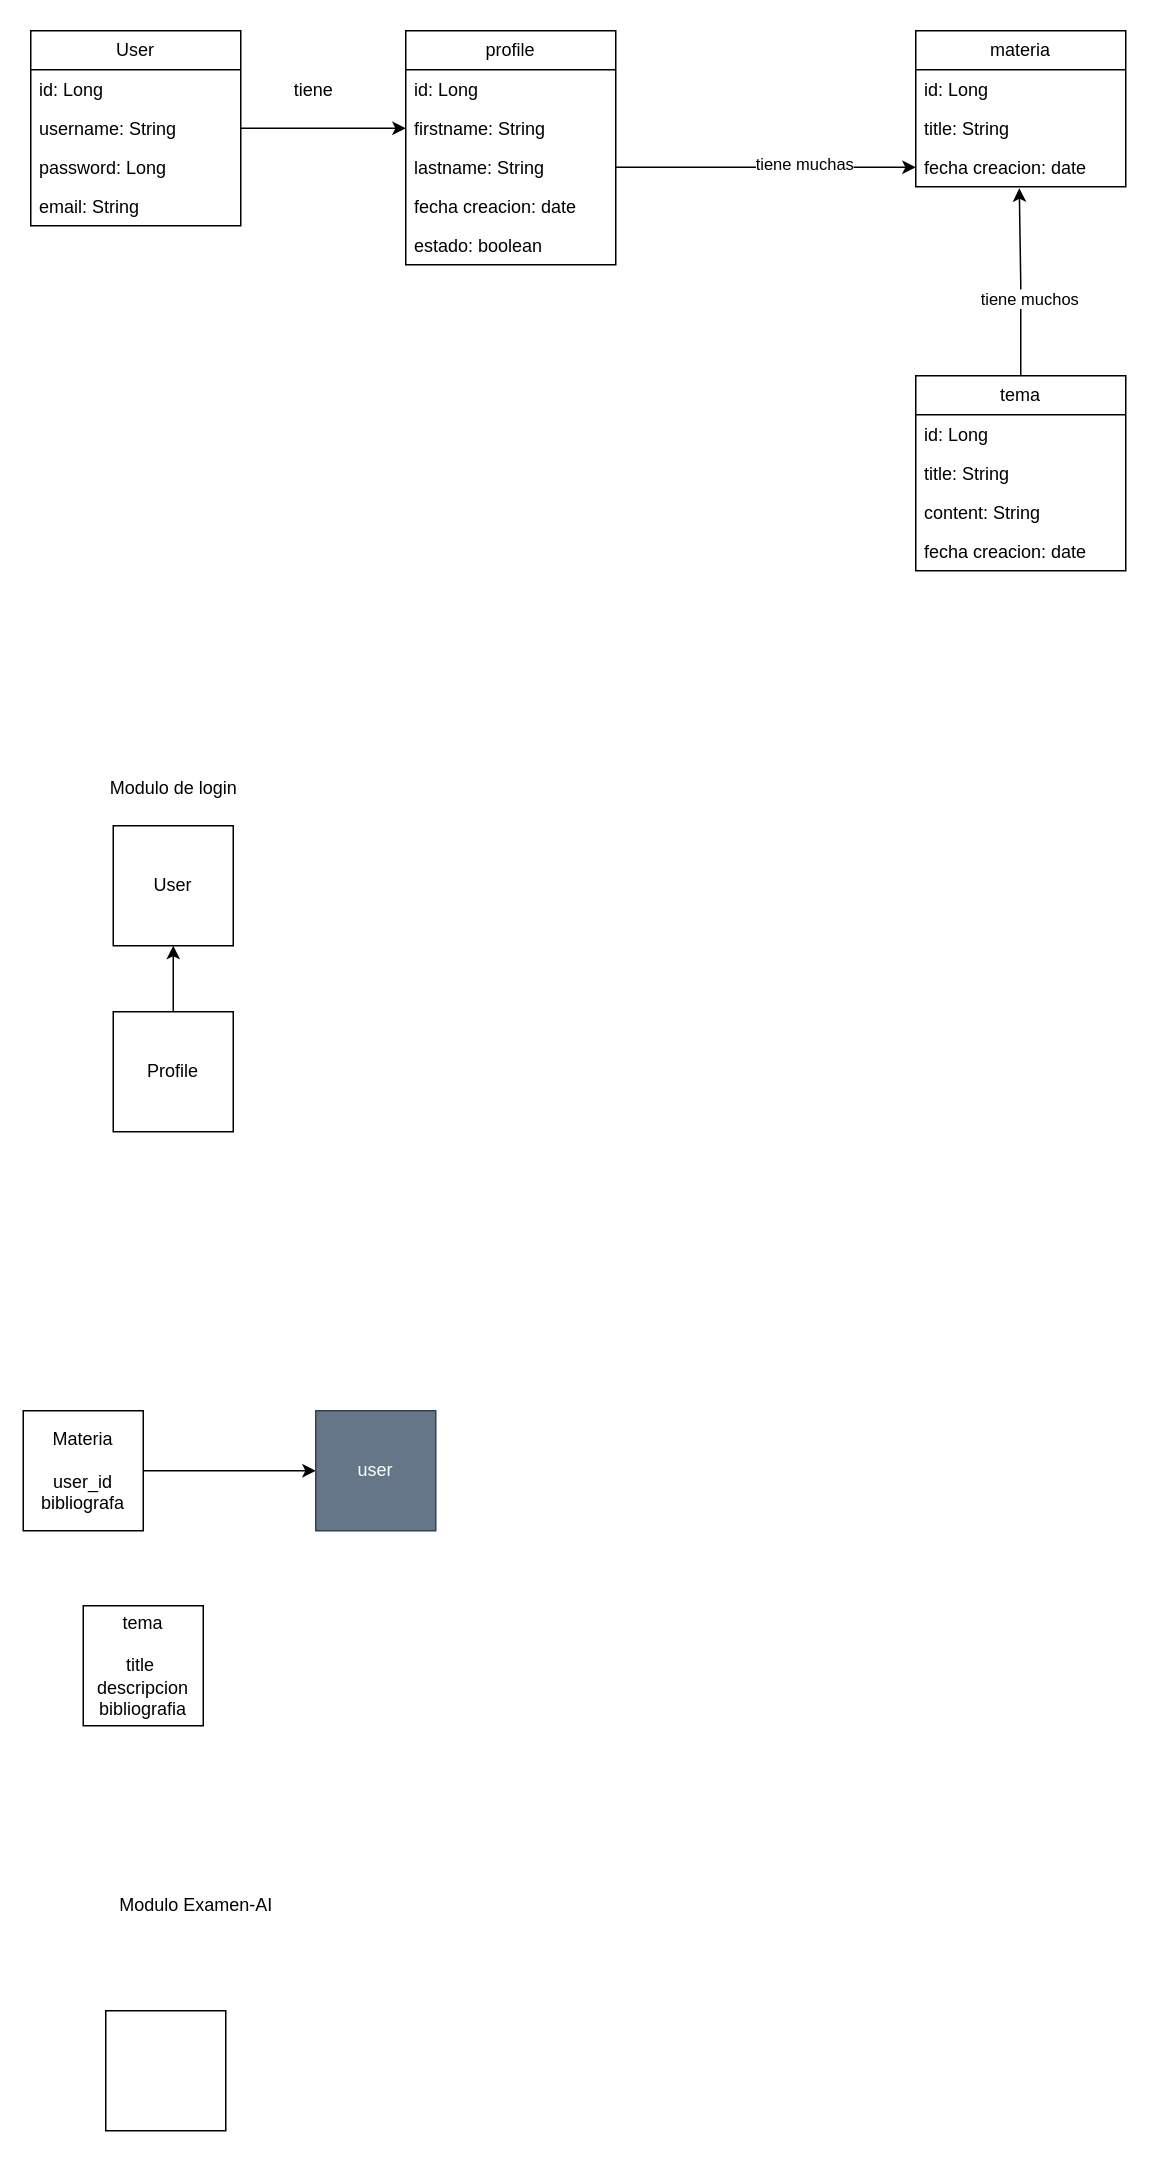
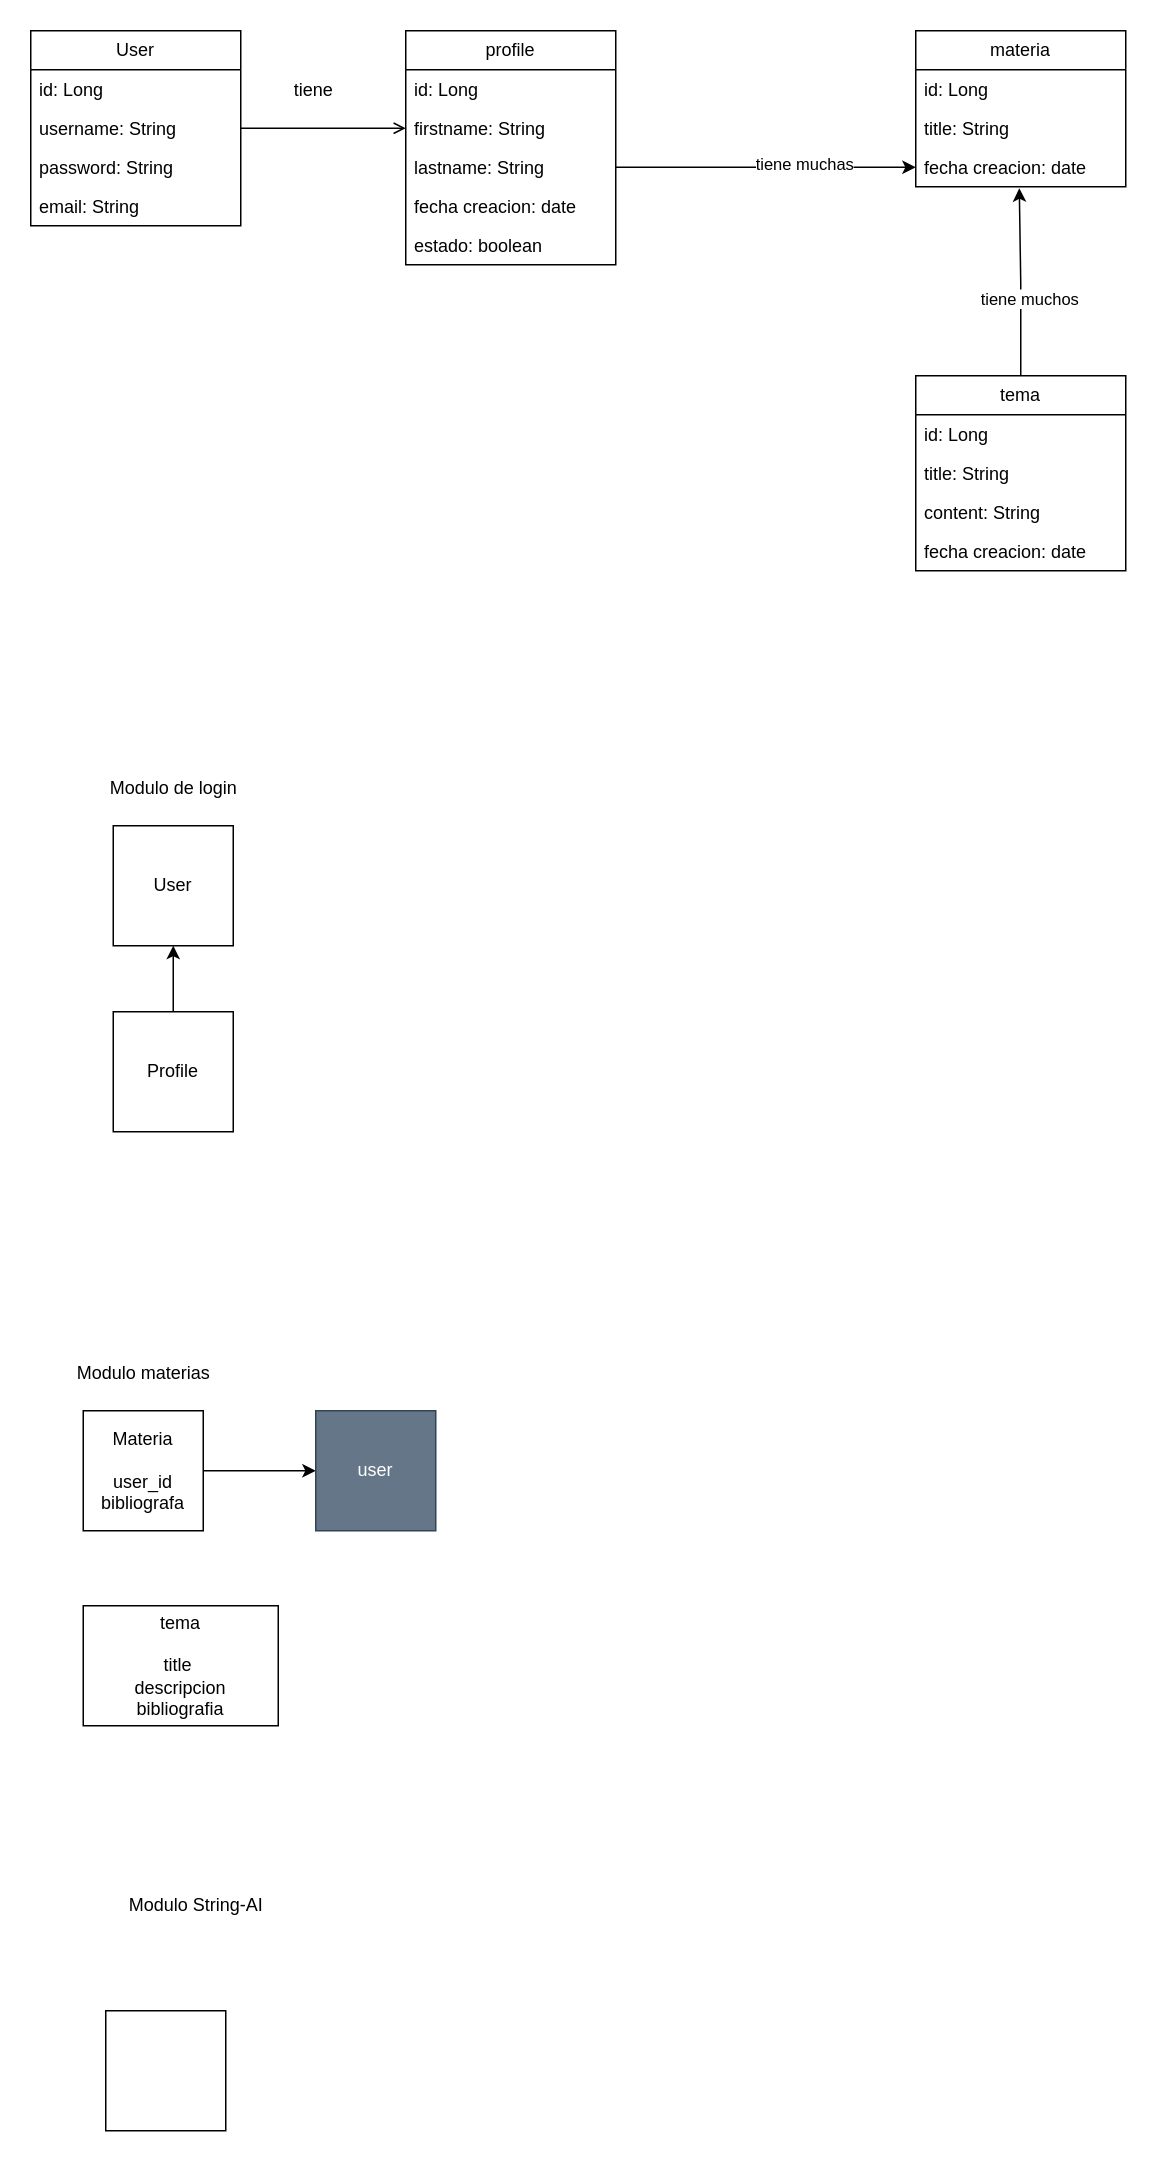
  <mxCell id="0" />
  <mxCell id="1" parent="0" />
  <mxCell id="2" value="User" style="swimlane;fontStyle=0;childLayout=stackLayout;horizontal=1;startSize=26;fillColor=none;horizontalStack=0;resizeParent=1;resizeParentMax=0;resizeLast=0;collapsible=1;marginBottom=0;whiteSpace=wrap;html=1;" parent="1" vertex="1"><mxGeometry y="20" width="140" height="130" as="geometry" x="20" /></mxCell>
  <mxCell id="3" value="id: Long&lt;span style=&quot;white-space: pre;&quot;&gt;&#09;&lt;/span&gt;" style="text;strokeColor=none;fillColor=none;align=left;verticalAlign=top;spacingLeft=4;spacingRight=4;overflow=hidden;rotatable=0;points=[[0,0.5],[1,0.5]];portConstraint=eastwest;whiteSpace=wrap;html=1;" parent="2" vertex="1"><mxGeometry y="26" width="140" height="26" as="geometry" /></mxCell>
  <mxCell id="4" value="username: String" style="text;strokeColor=none;fillColor=none;align=left;verticalAlign=top;spacingLeft=4;spacingRight=4;overflow=hidden;rotatable=0;points=[[0,0.5],[1,0.5]];portConstraint=eastwest;whiteSpace=wrap;html=1;" parent="2" vertex="1"><mxGeometry y="52" width="140" height="26" as="geometry" /></mxCell>
- <mxCell id="5" value="password: Long&lt;div&gt;&lt;br&gt;&lt;/div&gt;" style="text;strokeColor=none;fillColor=none;align=left;verticalAlign=top;spacingLeft=4;spacingRight=4;overflow=hidden;rotatable=0;points=[[0,0.5],[1,0.5]];portConstraint=eastwest;whiteSpace=wrap;html=1;" parent="2" vertex="1"><mxGeometry y="78" width="140" height="26" as="geometry" /></mxCell>
+ <mxCell id="5" value="password: String&lt;div&gt;&lt;br&gt;&lt;/div&gt;" style="text;strokeColor=none;fillColor=none;align=left;verticalAlign=top;spacingLeft=4;spacingRight=4;overflow=hidden;rotatable=0;points=[[0,0.5],[1,0.5]];portConstraint=eastwest;whiteSpace=wrap;html=1;" parent="2" vertex="1"><mxGeometry y="78" width="140" height="26" as="geometry" /></mxCell>
  <mxCell id="6" value="&lt;div&gt;email: String&lt;/div&gt;" style="text;strokeColor=none;fillColor=none;align=left;verticalAlign=top;spacingLeft=4;spacingRight=4;overflow=hidden;rotatable=0;points=[[0,0.5],[1,0.5]];portConstraint=eastwest;whiteSpace=wrap;html=1;" parent="2" vertex="1"><mxGeometry y="104" width="140" height="26" as="geometry" /></mxCell>
  <mxCell id="7" value="profile" style="swimlane;fontStyle=0;childLayout=stackLayout;horizontal=1;startSize=26;fillColor=none;horizontalStack=0;resizeParent=1;resizeParentMax=0;resizeLast=0;collapsible=1;marginBottom=0;whiteSpace=wrap;html=1;" parent="1" vertex="1"><mxGeometry x="270" y="20" width="140" height="156" as="geometry" /></mxCell>
  <mxCell id="8" value="id: Long&lt;span style=&quot;white-space: pre;&quot;&gt;&#09;&lt;/span&gt;" style="text;strokeColor=none;fillColor=none;align=left;verticalAlign=top;spacingLeft=4;spacingRight=4;overflow=hidden;rotatable=0;points=[[0,0.5],[1,0.5]];portConstraint=eastwest;whiteSpace=wrap;html=1;" parent="7" vertex="1"><mxGeometry y="26" width="140" height="26" as="geometry" /></mxCell>
  <mxCell id="9" value="firstname: String&lt;div&gt;&lt;br&gt;&lt;/div&gt;" style="text;strokeColor=none;fillColor=none;align=left;verticalAlign=top;spacingLeft=4;spacingRight=4;overflow=hidden;rotatable=0;points=[[0,0.5],[1,0.5]];portConstraint=eastwest;whiteSpace=wrap;html=1;" parent="7" vertex="1"><mxGeometry y="52" width="140" height="26" as="geometry" /></mxCell>
  <mxCell id="10" value="lastname: String&lt;div&gt;&lt;br&gt;&lt;/div&gt;" style="text;strokeColor=none;fillColor=none;align=left;verticalAlign=top;spacingLeft=4;spacingRight=4;overflow=hidden;rotatable=0;points=[[0,0.5],[1,0.5]];portConstraint=eastwest;whiteSpace=wrap;html=1;" parent="7" vertex="1"><mxGeometry y="78" width="140" height="26" as="geometry" /></mxCell>
  <mxCell id="11" value="fecha creacion: date&lt;div&gt;&lt;br&gt;&lt;/div&gt;" style="text;strokeColor=none;fillColor=none;align=left;verticalAlign=top;spacingLeft=4;spacingRight=4;overflow=hidden;rotatable=0;points=[[0,0.5],[1,0.5]];portConstraint=eastwest;whiteSpace=wrap;html=1;" parent="7" vertex="1"><mxGeometry y="104" width="140" height="26" as="geometry" /></mxCell>
  <mxCell id="12" value="&lt;div&gt;estado: boolean&lt;/div&gt;" style="text;strokeColor=none;fillColor=none;align=left;verticalAlign=top;spacingLeft=4;spacingRight=4;overflow=hidden;rotatable=0;points=[[0,0.5],[1,0.5]];portConstraint=eastwest;whiteSpace=wrap;html=1;" parent="7" vertex="1"><mxGeometry y="130" width="140" height="26" as="geometry" /></mxCell>
  <mxCell id="13" style="edgeStyle=orthogonalEdgeStyle;rounded=0;orthogonalLoop=1;jettySize=auto;html=1;entryX=0.493;entryY=1.038;entryDx=0;entryDy=0;entryPerimeter=0;" parent="1" source="15" edge="1"><mxGeometry relative="1" as="geometry"><mxPoint x="679.02" y="124.988" as="targetPoint" /></mxGeometry></mxCell>
  <mxCell id="14" value="tiene muchos" style="edgeLabel;html=1;align=center;verticalAlign=middle;resizable=0;points=[];" parent="13" vertex="1" connectable="0"><mxGeometry x="-0.176" y="-5" relative="1" as="geometry"><mxPoint as="offset" /></mxGeometry></mxCell>
  <mxCell id="15" value="tema" style="swimlane;fontStyle=0;childLayout=stackLayout;horizontal=1;startSize=26;fillColor=none;horizontalStack=0;resizeParent=1;resizeParentMax=0;resizeLast=0;collapsible=1;marginBottom=0;whiteSpace=wrap;html=1;" parent="1" vertex="1"><mxGeometry x="610" y="250" width="140" height="130" as="geometry" /></mxCell>
  <mxCell id="16" value="id: Long&lt;span style=&quot;white-space: pre;&quot;&gt;&#09;&lt;/span&gt;" style="text;strokeColor=none;fillColor=none;align=left;verticalAlign=top;spacingLeft=4;spacingRight=4;overflow=hidden;rotatable=0;points=[[0,0.5],[1,0.5]];portConstraint=eastwest;whiteSpace=wrap;html=1;" parent="15" vertex="1"><mxGeometry y="26" width="140" height="26" as="geometry" /></mxCell>
  <mxCell id="17" value="title: String&lt;div&gt;&lt;br&gt;&lt;/div&gt;" style="text;strokeColor=none;fillColor=none;align=left;verticalAlign=top;spacingLeft=4;spacingRight=4;overflow=hidden;rotatable=0;points=[[0,0.5],[1,0.5]];portConstraint=eastwest;whiteSpace=wrap;html=1;" parent="15" vertex="1"><mxGeometry y="52" width="140" height="26" as="geometry" /></mxCell>
  <mxCell id="18" value="content: String&lt;div&gt;&lt;br&gt;&lt;/div&gt;" style="text;strokeColor=none;fillColor=none;align=left;verticalAlign=top;spacingLeft=4;spacingRight=4;overflow=hidden;rotatable=0;points=[[0,0.5],[1,0.5]];portConstraint=eastwest;whiteSpace=wrap;html=1;" parent="15" vertex="1"><mxGeometry y="78" width="140" height="26" as="geometry" /></mxCell>
  <mxCell id="19" value="fecha creacion: date&lt;div&gt;&lt;br&gt;&lt;/div&gt;" style="text;strokeColor=none;fillColor=none;align=left;verticalAlign=top;spacingLeft=4;spacingRight=4;overflow=hidden;rotatable=0;points=[[0,0.5],[1,0.5]];portConstraint=eastwest;whiteSpace=wrap;html=1;" parent="15" vertex="1"><mxGeometry y="104" width="140" height="26" as="geometry" /></mxCell>
- <mxCell id="20" style="edgeStyle=orthogonalEdgeStyle;rounded=0;orthogonalLoop=1;jettySize=auto;html=1;entryX=0;entryY=0.5;entryDx=0;entryDy=0;" parent="1" source="4" target="9" edge="1"><mxGeometry relative="1" as="geometry" /></mxCell>
+ <mxCell id="20" style="edgeStyle=orthogonalEdgeStyle;rounded=0;orthogonalLoop=1;jettySize=auto;html=1;entryX=0;entryY=0.5;entryDx=0;entryDy=0;endArrow=open;" parent="1" source="4" target="9" edge="1"><mxGeometry relative="1" as="geometry" /></mxCell>
  <mxCell id="21" value="tiene&amp;nbsp;" style="text;html=1;align=center;verticalAlign=middle;resizable=0;points=[];autosize=1;strokeColor=none;fillColor=none;" parent="1" vertex="1"><mxGeometry x="185" y="45" width="50" height="30" as="geometry" /></mxCell>
  <mxCell id="22" style="edgeStyle=orthogonalEdgeStyle;rounded=0;orthogonalLoop=1;jettySize=auto;html=1;" parent="1" source="10" edge="1"><mxGeometry relative="1" as="geometry"><Array as="points"><mxPoint x="510" y="111" /><mxPoint x="510" y="111" /></Array><mxPoint x="610" y="111" as="targetPoint" /></mxGeometry></mxCell>
  <mxCell id="23" value="tiene muchas" style="edgeLabel;html=1;align=center;verticalAlign=middle;resizable=0;points=[];" parent="22" vertex="1" connectable="0"><mxGeometry x="0.25" y="3" relative="1" as="geometry"><mxPoint as="offset" /></mxGeometry></mxCell>
  <mxCell id="24" value="materia" style="swimlane;fontStyle=0;childLayout=stackLayout;horizontal=1;startSize=26;fillColor=none;horizontalStack=0;resizeParent=1;resizeParentMax=0;resizeLast=0;collapsible=1;marginBottom=0;whiteSpace=wrap;html=1;" parent="1" vertex="1"><mxGeometry x="610" y="20" width="140" height="104" as="geometry" /></mxCell>
  <mxCell id="25" value="id: Long&lt;span style=&quot;white-space: pre;&quot;&gt;&#09;&lt;/span&gt;" style="text;strokeColor=none;fillColor=none;align=left;verticalAlign=top;spacingLeft=4;spacingRight=4;overflow=hidden;rotatable=0;points=[[0,0.5],[1,0.5]];portConstraint=eastwest;whiteSpace=wrap;html=1;" parent="24" vertex="1"><mxGeometry y="26" width="140" height="26" as="geometry" /></mxCell>
  <mxCell id="26" value="title: String&lt;div&gt;&lt;br&gt;&lt;/div&gt;" style="text;strokeColor=none;fillColor=none;align=left;verticalAlign=top;spacingLeft=4;spacingRight=4;overflow=hidden;rotatable=0;points=[[0,0.5],[1,0.5]];portConstraint=eastwest;whiteSpace=wrap;html=1;" parent="24" vertex="1"><mxGeometry y="52" width="140" height="26" as="geometry" /></mxCell>
  <mxCell id="27" value="fecha creacion: date&lt;div&gt;&lt;br&gt;&lt;/div&gt;" style="text;strokeColor=none;fillColor=none;align=left;verticalAlign=top;spacingLeft=4;spacingRight=4;overflow=hidden;rotatable=0;points=[[0,0.5],[1,0.5]];portConstraint=eastwest;whiteSpace=wrap;html=1;" parent="24" vertex="1"><mxGeometry y="78" width="140" height="26" as="geometry" /></mxCell>
  <mxCell id="28" style="edgeStyle=orthogonalEdgeStyle;rounded=0;orthogonalLoop=1;jettySize=auto;html=1;" parent="1" source="29" target="30" edge="1"><mxGeometry relative="1" as="geometry" /></mxCell>
- <mxCell id="29" value="Materia&lt;br&gt;&lt;br&gt;user_id&lt;br&gt;bibliografa" style="whiteSpace=wrap;html=1;aspect=fixed;" parent="1" vertex="1"><mxGeometry x="15" y="940" width="80" height="80" as="geometry" /></mxCell>
+ <mxCell id="29" value="Materia&lt;br&gt;&lt;br&gt;user_id&lt;br&gt;bibliografa" style="whiteSpace=wrap;html=1;aspect=fixed;" parent="1" vertex="1"><mxGeometry x="55" y="940" width="80" height="80" as="geometry" /></mxCell>
  <mxCell id="30" value="user" style="whiteSpace=wrap;html=1;aspect=fixed;fillColor=#647687;fontColor=#ffffff;strokeColor=#314354;" parent="1" vertex="1"><mxGeometry x="210" y="940" width="80" height="80" as="geometry" /></mxCell>
- <mxCell id="32" value="tema&lt;br&gt;&lt;br&gt;title&amp;nbsp;&lt;br&gt;descripcion&lt;br&gt;bibliografia" style="whiteSpace=wrap;html=1;aspect=fixed;" parent="1" vertex="1"><mxGeometry x="55" y="1070" width="80" height="80" as="geometry" /></mxCell>
+ <mxCell id="31" value="Modulo materias" style="text;html=1;align=center;verticalAlign=middle;resizable=0;points=[];autosize=1;strokeColor=none;fillColor=none;" parent="1" vertex="1"><mxGeometry x="40" y="900" width="110" height="30" as="geometry" /></mxCell>
+ <mxCell id="32" value="tema&lt;br&gt;&lt;br&gt;title&amp;nbsp;&lt;br&gt;descripcion&lt;br&gt;bibliografia" style="whiteSpace=wrap;html=1;aspect=fixed;" parent="1" vertex="1"><mxGeometry x="55" y="1070" width="130" height="80" as="geometry" /></mxCell>
  <mxCell id="33" value="User" style="whiteSpace=wrap;html=1;aspect=fixed;" parent="1" vertex="1"><mxGeometry x="75" y="550" width="80" height="80" as="geometry" /></mxCell>
  <mxCell id="34" style="edgeStyle=orthogonalEdgeStyle;rounded=0;orthogonalLoop=1;jettySize=auto;html=1;entryX=0.5;entryY=1;entryDx=0;entryDy=0;" parent="1" source="35" target="33" edge="1"><mxGeometry relative="1" as="geometry" /></mxCell>
  <mxCell id="35" value="Profile" style="whiteSpace=wrap;html=1;aspect=fixed;" parent="1" vertex="1"><mxGeometry x="75" y="674" width="80" height="80" as="geometry" /></mxCell>
  <mxCell id="36" value="Modulo de login" style="text;html=1;align=center;verticalAlign=middle;resizable=0;points=[];autosize=1;strokeColor=none;fillColor=none;" parent="1" vertex="1"><mxGeometry x="60" y="510" width="110" height="30" as="geometry" /></mxCell>
  <mxCell id="37" value="" style="whiteSpace=wrap;html=1;aspect=fixed;" vertex="1" parent="1"><mxGeometry x="70" y="1340" width="80" height="80" as="geometry" /></mxCell>
- <mxCell id="38" value="Modulo Examen-AI&lt;br&gt;" style="text;html=1;align=center;verticalAlign=middle;resizable=0;points=[];autosize=1;strokeColor=none;fillColor=none;" vertex="1" parent="1"><mxGeometry x="65" y="1255" width="130" height="30" as="geometry" /></mxCell>
+ <mxCell id="38" value="Modulo String-AI&lt;br&gt;" style="text;html=1;align=center;verticalAlign=middle;resizable=0;points=[];autosize=1;strokeColor=none;fillColor=none;" vertex="1" parent="1"><mxGeometry x="65" y="1255" width="130" height="30" as="geometry" /></mxCell>
